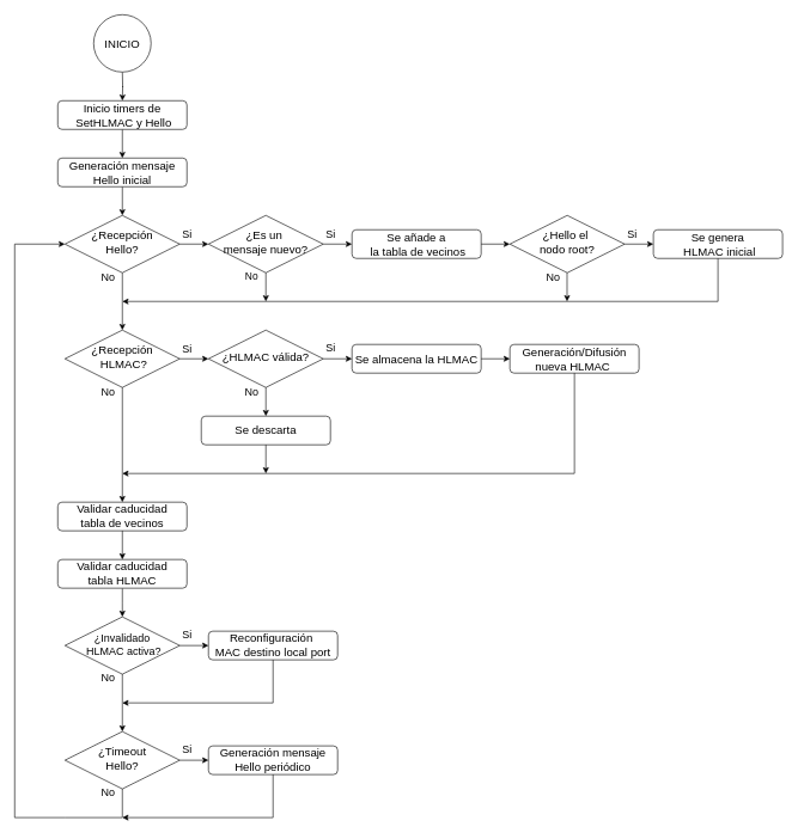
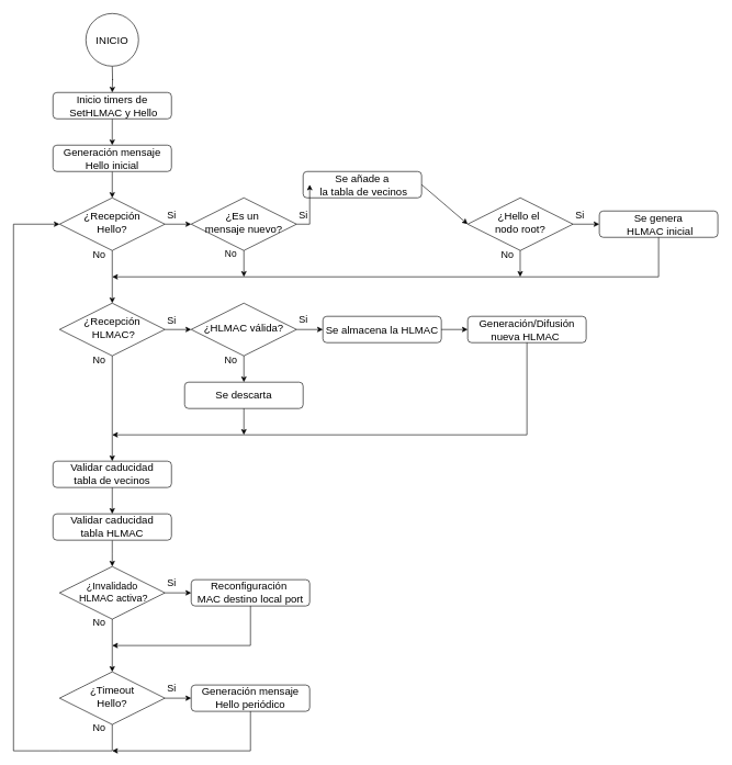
  <mxCell id="0" />
  <mxCell id="1" parent="0" />
  <mxCell id="2" value="" style="edgeStyle=orthogonalEdgeStyle;rounded=0;orthogonalLoop=1;jettySize=auto;html=1;" parent="1" edge="1"><mxGeometry relative="1" as="geometry"><mxPoint x="170" y="140" as="targetPoint" /><mxPoint x="170.04" y="100" as="sourcePoint" /></mxGeometry></mxCell>
  <mxCell id="3" value="" style="edgeStyle=orthogonalEdgeStyle;rounded=0;orthogonalLoop=1;jettySize=auto;html=1;" parent="1" source="4" target="8" edge="1"><mxGeometry relative="1" as="geometry" /></mxCell>
  <mxCell id="4" value="&lt;font style=&quot;font-size: 16px;&quot;&gt;Inicio timers de&lt;/font&gt;&lt;div&gt;&lt;font style=&quot;font-size: 16px;&quot;&gt;&amp;nbsp;SetHLMAC y Hello&lt;/font&gt;&lt;/div&gt;" style="rounded=1;whiteSpace=wrap;html=1;fontSize=12;glass=0;strokeWidth=1;shadow=0;" parent="1" vertex="1"><mxGeometry x="80" y="140" width="180" height="40" as="geometry" /></mxCell>
  <mxCell id="5" value="" style="edgeStyle=orthogonalEdgeStyle;rounded=0;orthogonalLoop=1;jettySize=auto;html=1;" parent="1" source="6" target="9" edge="1"><mxGeometry relative="1" as="geometry" /></mxCell>
  <mxCell id="6" value="&lt;font style=&quot;font-size: 16px;&quot;&gt;¿Recepción&lt;/font&gt;&lt;div&gt;&lt;font style=&quot;font-size: 16px;&quot;&gt;Hello?&lt;/font&gt;&lt;/div&gt;" style="rhombus;whiteSpace=wrap;html=1;shadow=0;fontFamily=Helvetica;fontSize=12;align=center;strokeWidth=1;spacing=6;spacingTop=-4;" parent="1" vertex="1"><mxGeometry x="90" y="300" width="160" height="80" as="geometry" /></mxCell>
  <mxCell id="7" value="" style="edgeStyle=orthogonalEdgeStyle;rounded=0;orthogonalLoop=1;jettySize=auto;html=1;entryX=0.5;entryY=0;entryDx=0;entryDy=0;" edge="1" parent="1" source="8" target="6"><mxGeometry relative="1" as="geometry"><mxPoint x="170" y="300" as="targetPoint" /></mxGeometry></mxCell>
  <mxCell id="8" value="&lt;font style=&quot;font-size: 16px;&quot;&gt;Generación mensaje&lt;/font&gt;&lt;div&gt;&lt;font style=&quot;font-size: 16px;&quot;&gt;Hello inicial&lt;/font&gt;&lt;/div&gt;" style="rounded=1;whiteSpace=wrap;html=1;fontSize=12;glass=0;strokeWidth=1;shadow=0;" parent="1" vertex="1"><mxGeometry x="80" y="220" width="180" height="40" as="geometry" /></mxCell>
  <mxCell id="9" value="&lt;font style=&quot;font-size: 16px;&quot;&gt;¿Recepción&lt;/font&gt;&lt;div&gt;&lt;font style=&quot;font-size: 16px;&quot;&gt;&amp;nbsp;HLMAC?&lt;/font&gt;&lt;/div&gt;" style="rhombus;whiteSpace=wrap;html=1;shadow=0;fontFamily=Helvetica;fontSize=12;align=center;strokeWidth=1;spacing=6;spacingTop=-4;" parent="1" vertex="1"><mxGeometry x="90" y="460" width="160" height="80" as="geometry" /></mxCell>
  <mxCell id="10" value="&lt;font style=&quot;font-size: 15px;&quot;&gt;No&lt;/font&gt;" style="text;html=1;align=center;verticalAlign=middle;resizable=0;points=[];autosize=1;strokeColor=none;fillColor=none;" parent="1" vertex="1"><mxGeometry x="130" y="370" width="40" height="30" as="geometry" /></mxCell>
  <mxCell id="11" value="&lt;font style=&quot;font-size: 15px;&quot;&gt;Si&lt;/font&gt;" style="text;html=1;align=center;verticalAlign=middle;resizable=0;points=[];autosize=1;strokeColor=none;fillColor=none;" parent="1" vertex="1"><mxGeometry x="240" y="310" width="40" height="30" as="geometry" /></mxCell>
- <mxCell id="12" value="&lt;font style=&quot;font-size: 16px;&quot;&gt;Se añade a&lt;/font&gt;&lt;div&gt;&lt;font style=&quot;font-size: 16px;&quot;&gt;&amp;nbsp;la tabla de vecinos&lt;/font&gt;&lt;/div&gt;" style="rounded=1;whiteSpace=wrap;html=1;fontSize=12;glass=0;strokeWidth=1;shadow=0;" parent="1" vertex="1"><mxGeometry x="490" y="320" width="180" height="40" as="geometry" /></mxCell>
+ <mxCell id="12" value="&lt;font style=&quot;font-size: 16px;&quot;&gt;Se añade a&lt;/font&gt;&lt;div&gt;&lt;font style=&quot;font-size: 16px;&quot;&gt;&amp;nbsp;la tabla de vecinos&lt;/font&gt;&lt;/div&gt;" style="rounded=1;whiteSpace=wrap;html=1;fontSize=12;glass=0;strokeWidth=1;shadow=0;" parent="1" vertex="1"><mxGeometry x="460" y="260" width="180" height="40" as="geometry" /></mxCell>
  <mxCell id="13" value="&lt;font style=&quot;font-size: 16px;&quot;&gt;Se descarta&lt;/font&gt;" style="rounded=1;whiteSpace=wrap;html=1;fontSize=12;glass=0;strokeWidth=1;shadow=0;" parent="1" vertex="1"><mxGeometry x="280" y="580" width="180" height="40" as="geometry" /></mxCell>
  <mxCell id="14" value="&lt;font style=&quot;font-size: 16px;&quot;&gt;Se genera&lt;/font&gt;&lt;div&gt;&lt;font style=&quot;font-size: 16px;&quot;&gt;&amp;nbsp;HLMAC inicial&lt;/font&gt;&lt;/div&gt;" style="rounded=1;whiteSpace=wrap;html=1;fontSize=12;glass=0;strokeWidth=1;shadow=0;" parent="1" vertex="1"><mxGeometry x="910" y="320" width="180" height="40" as="geometry" /></mxCell>
  <mxCell id="15" value="" style="edgeStyle=orthogonalEdgeStyle;rounded=0;orthogonalLoop=1;jettySize=auto;html=1;" parent="1" source="16" target="12" edge="1"><mxGeometry relative="1" as="geometry" /></mxCell>
  <mxCell id="16" value="&lt;font style=&quot;font-size: 16px;&quot;&gt;¿Es un&amp;nbsp;&lt;/font&gt;&lt;div&gt;&lt;font style=&quot;font-size: 16px;&quot;&gt;mensaje nuevo?&lt;/font&gt;&lt;/div&gt;" style="rhombus;whiteSpace=wrap;html=1;shadow=0;fontFamily=Helvetica;fontSize=12;align=center;strokeWidth=1;spacing=6;spacingTop=-4;" parent="1" vertex="1"><mxGeometry x="290" y="300" width="160" height="80" as="geometry" /></mxCell>
  <mxCell id="17" value="" style="edgeStyle=orthogonalEdgeStyle;rounded=0;orthogonalLoop=1;jettySize=auto;html=1;" parent="1" source="18" target="14" edge="1"><mxGeometry relative="1" as="geometry" /></mxCell>
  <mxCell id="18" value="&lt;font style=&quot;font-size: 16px;&quot;&gt;¿Hello el&amp;nbsp;&lt;/font&gt;&lt;div&gt;&lt;font style=&quot;font-size: 16px;&quot;&gt;nodo root?&lt;/font&gt;&lt;/div&gt;" style="rhombus;whiteSpace=wrap;html=1;shadow=0;fontFamily=Helvetica;fontSize=12;align=center;strokeWidth=1;spacing=6;spacingTop=-4;" parent="1" vertex="1"><mxGeometry x="710" y="300" width="160" height="80" as="geometry" /></mxCell>
  <mxCell id="19" value="&lt;font style=&quot;font-size: 16px;&quot;&gt;Validar caducidad&lt;/font&gt;&lt;div&gt;&lt;font style=&quot;font-size: 16px;&quot;&gt;tabla de vecinos&lt;/font&gt;&lt;/div&gt;" style="rounded=1;whiteSpace=wrap;html=1;fontSize=12;glass=0;strokeWidth=1;shadow=0;" parent="1" vertex="1"><mxGeometry x="80" y="700" width="180" height="40" as="geometry" /></mxCell>
  <mxCell id="20" value="" style="edgeStyle=orthogonalEdgeStyle;rounded=0;orthogonalLoop=1;jettySize=auto;html=1;" parent="1" source="21" edge="1"><mxGeometry relative="1" as="geometry"><mxPoint x="170" y="860" as="targetPoint" /></mxGeometry></mxCell>
  <mxCell id="21" value="&lt;font style=&quot;font-size: 16px;&quot;&gt;Validar caducidad&lt;/font&gt;&lt;div&gt;&lt;font style=&quot;font-size: 16px;&quot;&gt;tabla HLMAC&lt;/font&gt;&lt;/div&gt;" style="rounded=1;whiteSpace=wrap;html=1;fontSize=12;glass=0;strokeWidth=1;shadow=0;" parent="1" vertex="1"><mxGeometry x="80" y="780" width="180" height="40" as="geometry" /></mxCell>
  <mxCell id="22" value="&lt;font style=&quot;font-size: 16px;&quot;&gt;Reconfiguración&amp;nbsp;&lt;/font&gt;&lt;div&gt;&lt;font style=&quot;font-size: 16px;&quot;&gt;MAC destino local port&lt;/font&gt;&lt;/div&gt;" style="rounded=1;whiteSpace=wrap;html=1;fontSize=12;glass=0;strokeWidth=1;shadow=0;" parent="1" vertex="1"><mxGeometry x="290" y="880" width="180" height="40" as="geometry" /></mxCell>
  <mxCell id="23" value="" style="endArrow=classic;html=1;rounded=0;exitX=0.5;exitY=1;exitDx=0;exitDy=0;endFill=1;" edge="1" parent="1" source="14"><mxGeometry width="50" height="50" relative="1" as="geometry"><mxPoint x="1040" y="510" as="sourcePoint" /><mxPoint x="170" y="420" as="targetPoint" /><Array as="points"><mxPoint x="1000" y="420" /></Array></mxGeometry></mxCell>
  <mxCell id="24" value="&lt;font style=&quot;font-size: 15px;&quot;&gt;Si&lt;/font&gt;" style="text;html=1;align=center;verticalAlign=middle;resizable=0;points=[];autosize=1;strokeColor=none;fillColor=none;" vertex="1" parent="1"><mxGeometry x="440" y="310" width="40" height="30" as="geometry" /></mxCell>
  <mxCell id="25" value="&lt;font style=&quot;font-size: 15px;&quot;&gt;Si&lt;/font&gt;" style="text;html=1;align=center;verticalAlign=middle;resizable=0;points=[];autosize=1;strokeColor=none;fillColor=none;" vertex="1" parent="1"><mxGeometry x="860" y="310" width="40" height="30" as="geometry" /></mxCell>
  <mxCell id="26" value="" style="endArrow=classic;html=1;rounded=0;exitX=0.5;exitY=1;exitDx=0;exitDy=0;" edge="1" parent="1" source="16"><mxGeometry width="50" height="50" relative="1" as="geometry"><mxPoint x="380" y="450" as="sourcePoint" /><mxPoint x="370" y="420" as="targetPoint" /></mxGeometry></mxCell>
  <mxCell id="27" value="" style="endArrow=classic;html=1;rounded=0;exitX=0.5;exitY=1;exitDx=0;exitDy=0;" edge="1" parent="1"><mxGeometry width="50" height="50" relative="1" as="geometry"><mxPoint x="789.73" y="380" as="sourcePoint" /><mxPoint x="789.73" y="420" as="targetPoint" /></mxGeometry></mxCell>
  <mxCell id="28" value="&lt;font style=&quot;font-size: 14px;&quot;&gt;No&lt;/font&gt;" style="text;html=1;align=center;verticalAlign=middle;resizable=0;points=[];autosize=1;strokeColor=none;fillColor=none;" vertex="1" parent="1"><mxGeometry x="330" y="370" width="40" height="30" as="geometry" /></mxCell>
  <mxCell id="29" value="&lt;font style=&quot;font-size: 15px;&quot;&gt;No&lt;/font&gt;" style="text;html=1;align=center;verticalAlign=middle;resizable=0;points=[];autosize=1;strokeColor=none;fillColor=none;" vertex="1" parent="1"><mxGeometry x="750" y="370" width="40" height="30" as="geometry" /></mxCell>
  <mxCell id="30" value="&lt;font style=&quot;font-size: 15px;&quot;&gt;No&lt;/font&gt;" style="text;html=1;align=center;verticalAlign=middle;resizable=0;points=[];autosize=1;strokeColor=none;fillColor=none;" vertex="1" parent="1"><mxGeometry x="130" y="530" width="40" height="30" as="geometry" /></mxCell>
  <mxCell id="31" value="&lt;font style=&quot;font-size: 16px;&quot;&gt;¿HLMAC válida?&lt;/font&gt;" style="rhombus;whiteSpace=wrap;html=1;shadow=0;fontFamily=Helvetica;fontSize=12;align=center;strokeWidth=1;spacing=6;spacingTop=-4;" vertex="1" parent="1"><mxGeometry x="290" y="460" width="160" height="80" as="geometry" /></mxCell>
  <mxCell id="32" value="&lt;font style=&quot;font-size: 16px;&quot;&gt;Se almacena la HLMAC&lt;/font&gt;" style="rounded=1;whiteSpace=wrap;html=1;fontSize=12;glass=0;strokeWidth=1;shadow=0;" vertex="1" parent="1"><mxGeometry x="490" y="480" width="180" height="40" as="geometry" /></mxCell>
  <mxCell id="33" value="&lt;font style=&quot;font-size: 16px;&quot;&gt;&lt;font style=&quot;&quot;&gt;Generación/Difusión nueva HLMAC&lt;/font&gt;&lt;span style=&quot;background-color: transparent; color: light-dark(rgb(0, 0, 0), rgb(255, 255, 255));&quot;&gt;&amp;nbsp;&lt;/span&gt;&lt;/font&gt;" style="rounded=1;whiteSpace=wrap;html=1;fontSize=12;glass=0;strokeWidth=1;shadow=0;" vertex="1" parent="1"><mxGeometry x="710" y="480" width="180" height="40" as="geometry" /></mxCell>
  <mxCell id="34" value="&lt;font style=&quot;font-size: 15px;&quot;&gt;Si&lt;/font&gt;" style="text;html=1;align=center;verticalAlign=middle;resizable=0;points=[];autosize=1;strokeColor=none;fillColor=none;" vertex="1" parent="1"><mxGeometry x="240" y="470" width="40" height="30" as="geometry" /></mxCell>
  <mxCell id="35" value="&lt;font style=&quot;font-size: 15px;&quot;&gt;Si&lt;/font&gt;" style="text;html=1;align=center;verticalAlign=middle;resizable=0;points=[];autosize=1;strokeColor=none;fillColor=none;" vertex="1" parent="1"><mxGeometry x="440" y="469.49" width="40" height="30" as="geometry" /></mxCell>
  <mxCell id="36" value="" style="edgeStyle=orthogonalEdgeStyle;rounded=0;orthogonalLoop=1;jettySize=auto;html=1;exitX=1;exitY=0.5;exitDx=0;exitDy=0;entryX=0;entryY=0.5;entryDx=0;entryDy=0;" edge="1" parent="1" source="32" target="33"><mxGeometry relative="1" as="geometry"><mxPoint x="670" y="498.93" as="sourcePoint" /><mxPoint x="710" y="498.93" as="targetPoint" /></mxGeometry></mxCell>
  <mxCell id="37" value="" style="endArrow=classic;html=1;rounded=0;exitX=1;exitY=0.5;exitDx=0;exitDy=0;entryX=0;entryY=0.5;entryDx=0;entryDy=0;" edge="1" parent="1" source="6" target="16"><mxGeometry width="50" height="50" relative="1" as="geometry"><mxPoint x="430" y="430" as="sourcePoint" /><mxPoint x="480" y="380" as="targetPoint" /></mxGeometry></mxCell>
  <mxCell id="38" value="" style="endArrow=classic;html=1;rounded=0;exitX=1;exitY=0.5;exitDx=0;exitDy=0;entryX=0;entryY=0.5;entryDx=0;entryDy=0;" edge="1" parent="1" source="12" target="18"><mxGeometry width="50" height="50" relative="1" as="geometry"><mxPoint x="430" y="510" as="sourcePoint" /><mxPoint x="480" y="460" as="targetPoint" /></mxGeometry></mxCell>
  <mxCell id="39" value="" style="endArrow=classic;html=1;rounded=0;exitX=1;exitY=0.5;exitDx=0;exitDy=0;entryX=0;entryY=0.5;entryDx=0;entryDy=0;" edge="1" parent="1" source="9" target="31"><mxGeometry width="50" height="50" relative="1" as="geometry"><mxPoint x="280" y="610" as="sourcePoint" /><mxPoint x="330" y="560" as="targetPoint" /></mxGeometry></mxCell>
  <mxCell id="40" value="" style="endArrow=classic;html=1;rounded=0;exitX=1;exitY=0.5;exitDx=0;exitDy=0;entryX=0;entryY=0.5;entryDx=0;entryDy=0;" edge="1" parent="1" source="31" target="32"><mxGeometry width="50" height="50" relative="1" as="geometry"><mxPoint x="420" y="620" as="sourcePoint" /><mxPoint x="470" y="570" as="targetPoint" /></mxGeometry></mxCell>
  <mxCell id="41" value="" style="endArrow=classic;html=1;rounded=0;exitX=0.5;exitY=1;exitDx=0;exitDy=0;" edge="1" parent="1"><mxGeometry width="50" height="50" relative="1" as="geometry"><mxPoint x="370" y="540" as="sourcePoint" /><mxPoint x="370" y="580" as="targetPoint" /></mxGeometry></mxCell>
  <mxCell id="42" value="&lt;font style=&quot;font-size: 15px;&quot;&gt;No&lt;/font&gt;" style="text;html=1;align=center;verticalAlign=middle;resizable=0;points=[];autosize=1;strokeColor=none;fillColor=none;" vertex="1" parent="1"><mxGeometry x="330" y="530" width="40" height="30" as="geometry" /></mxCell>
  <mxCell id="43" value="" style="endArrow=classic;html=1;rounded=0;exitX=0.5;exitY=1;exitDx=0;exitDy=0;entryX=0.5;entryY=0;entryDx=0;entryDy=0;" edge="1" parent="1" source="9" target="19"><mxGeometry width="50" height="50" relative="1" as="geometry"><mxPoint x="80" y="680" as="sourcePoint" /><mxPoint x="170" y="700" as="targetPoint" /></mxGeometry></mxCell>
  <mxCell id="44" value="" style="endArrow=classic;html=1;rounded=0;exitX=0.5;exitY=1;exitDx=0;exitDy=0;" edge="1" parent="1" source="33"><mxGeometry width="50" height="50" relative="1" as="geometry"><mxPoint x="840" y="650" as="sourcePoint" /><mxPoint x="170" y="660" as="targetPoint" /><Array as="points"><mxPoint x="800" y="660" /></Array></mxGeometry></mxCell>
  <mxCell id="45" value="" style="endArrow=classic;html=1;rounded=0;exitX=0.5;exitY=1;exitDx=0;exitDy=0;" edge="1" parent="1" source="13"><mxGeometry width="50" height="50" relative="1" as="geometry"><mxPoint x="570" y="630" as="sourcePoint" /><mxPoint x="370" y="660" as="targetPoint" /></mxGeometry></mxCell>
  <mxCell id="46" value="" style="endArrow=classic;html=1;rounded=0;exitX=0.5;exitY=1;exitDx=0;exitDy=0;entryX=0.5;entryY=0;entryDx=0;entryDy=0;" edge="1" parent="1" source="19" target="21"><mxGeometry width="50" height="50" relative="1" as="geometry"><mxPoint x="-220" y="830" as="sourcePoint" /><mxPoint x="-170" y="780" as="targetPoint" /></mxGeometry></mxCell>
  <mxCell id="47" value="&lt;font style=&quot;font-size: 15px;&quot;&gt;¿Invalidado&lt;/font&gt;&lt;div&gt;&lt;font style=&quot;font-size: 15px;&quot;&gt;&amp;nbsp;HLMAC activa?&lt;/font&gt;&lt;/div&gt;" style="rhombus;whiteSpace=wrap;html=1;shadow=0;fontFamily=Helvetica;fontSize=12;align=center;strokeWidth=1;spacing=6;spacingTop=-4;" vertex="1" parent="1"><mxGeometry x="90" y="860" width="160" height="80" as="geometry" /></mxCell>
  <mxCell id="48" value="" style="endArrow=classic;html=1;rounded=0;exitX=1;exitY=0.5;exitDx=0;exitDy=0;entryX=0;entryY=0.5;entryDx=0;entryDy=0;" edge="1" parent="1" source="47" target="22"><mxGeometry width="50" height="50" relative="1" as="geometry"><mxPoint x="210" y="1040" as="sourcePoint" /><mxPoint x="260" y="990" as="targetPoint" /></mxGeometry></mxCell>
  <mxCell id="49" value="&lt;font style=&quot;font-size: 15px;&quot;&gt;Si&lt;/font&gt;" style="text;html=1;align=center;verticalAlign=middle;resizable=0;points=[];autosize=1;strokeColor=none;fillColor=none;" vertex="1" parent="1"><mxGeometry x="240" y="870" width="40" height="30" as="geometry" /></mxCell>
  <mxCell id="50" value="&lt;font style=&quot;font-size: 16px;&quot;&gt;¿Timeout&lt;/font&gt;&lt;div&gt;&lt;span style=&quot;background-color: transparent; color: light-dark(rgb(0, 0, 0), rgb(255, 255, 255));&quot;&gt;&lt;font style=&quot;font-size: 16px;&quot;&gt;Hello?&lt;/font&gt;&lt;/span&gt;&lt;/div&gt;" style="rhombus;whiteSpace=wrap;html=1;shadow=0;fontFamily=Helvetica;fontSize=12;align=center;strokeWidth=1;spacing=6;spacingTop=-4;" vertex="1" parent="1"><mxGeometry x="90" y="1020" width="160" height="80" as="geometry" /></mxCell>
  <mxCell id="51" value="" style="endArrow=classic;html=1;rounded=0;exitX=0.5;exitY=1;exitDx=0;exitDy=0;entryX=0.5;entryY=0;entryDx=0;entryDy=0;" edge="1" parent="1" source="47" target="50"><mxGeometry width="50" height="50" relative="1" as="geometry"><mxPoint x="-60" y="990" as="sourcePoint" /><mxPoint x="-10" y="940" as="targetPoint" /></mxGeometry></mxCell>
  <mxCell id="52" value="" style="endArrow=classic;html=1;rounded=0;exitX=0.5;exitY=1;exitDx=0;exitDy=0;" edge="1" parent="1" source="22"><mxGeometry width="50" height="50" relative="1" as="geometry"><mxPoint x="470" y="1010" as="sourcePoint" /><mxPoint x="170" y="980" as="targetPoint" /><Array as="points"><mxPoint x="380" y="980" /></Array></mxGeometry></mxCell>
  <mxCell id="53" value="&lt;font style=&quot;font-size: 15px;&quot;&gt;No&lt;/font&gt;" style="text;html=1;align=center;verticalAlign=middle;resizable=0;points=[];autosize=1;strokeColor=none;fillColor=none;" vertex="1" parent="1"><mxGeometry x="130" y="930" width="40" height="30" as="geometry" /></mxCell>
  <mxCell id="54" value="&lt;font style=&quot;font-size: 16px;&quot;&gt;Generación mensaje&lt;/font&gt;&lt;div&gt;&lt;font style=&quot;font-size: 16px;&quot;&gt;Hello&amp;nbsp;&lt;span style=&quot;background-color: transparent; color: light-dark(rgb(0, 0, 0), rgb(255, 255, 255));&quot;&gt;periódico&lt;/span&gt;&lt;/font&gt;&lt;/div&gt;" style="rounded=1;whiteSpace=wrap;html=1;fontSize=12;glass=0;strokeWidth=1;shadow=0;" vertex="1" parent="1"><mxGeometry x="290" y="1040" width="180" height="40" as="geometry" /></mxCell>
  <mxCell id="55" value="" style="endArrow=classic;html=1;rounded=0;exitX=1;exitY=0.5;exitDx=0;exitDy=0;entryX=0;entryY=0.5;entryDx=0;entryDy=0;" edge="1" parent="1" target="54"><mxGeometry width="50" height="50" relative="1" as="geometry"><mxPoint x="250" y="1060" as="sourcePoint" /><mxPoint x="260" y="1150" as="targetPoint" /></mxGeometry></mxCell>
  <mxCell id="56" value="&lt;font style=&quot;font-size: 15px;&quot;&gt;Si&lt;/font&gt;" style="text;html=1;align=center;verticalAlign=middle;resizable=0;points=[];autosize=1;strokeColor=none;fillColor=none;" vertex="1" parent="1"><mxGeometry x="240" y="1030" width="40" height="30" as="geometry" /></mxCell>
  <mxCell id="57" value="" style="endArrow=classic;html=1;rounded=0;exitX=0.5;exitY=1;exitDx=0;exitDy=0;entryX=0;entryY=0.5;entryDx=0;entryDy=0;" edge="1" parent="1" source="50" target="6"><mxGeometry width="50" height="50" relative="1" as="geometry"><mxPoint x="210" y="1230" as="sourcePoint" /><mxPoint x="260" y="1180" as="targetPoint" /><Array as="points"><mxPoint x="170" y="1140" /><mxPoint x="90" y="1140" /><mxPoint x="20" y="1140" /><mxPoint x="20" y="340" /></Array></mxGeometry></mxCell>
  <mxCell id="58" value="" style="endArrow=classic;html=1;rounded=0;exitX=0.5;exitY=1;exitDx=0;exitDy=0;" edge="1" parent="1" source="54"><mxGeometry width="50" height="50" relative="1" as="geometry"><mxPoint x="380" y="1210" as="sourcePoint" /><mxPoint x="170" y="1140" as="targetPoint" /><Array as="points"><mxPoint x="380" y="1140" /></Array></mxGeometry></mxCell>
  <mxCell id="59" value="&lt;font style=&quot;font-size: 15px;&quot;&gt;No&lt;/font&gt;" style="text;html=1;align=center;verticalAlign=middle;resizable=0;points=[];autosize=1;strokeColor=none;fillColor=none;" vertex="1" parent="1"><mxGeometry x="130" y="1090" width="40" height="30" as="geometry" /></mxCell>
  <mxCell id="60" value="&lt;font style=&quot;font-size: 16px;&quot;&gt;INICIO&lt;/font&gt;" style="ellipse;whiteSpace=wrap;html=1;aspect=fixed;" vertex="1" parent="1"><mxGeometry x="130" y="20" width="80" height="80" as="geometry" /></mxCell>
